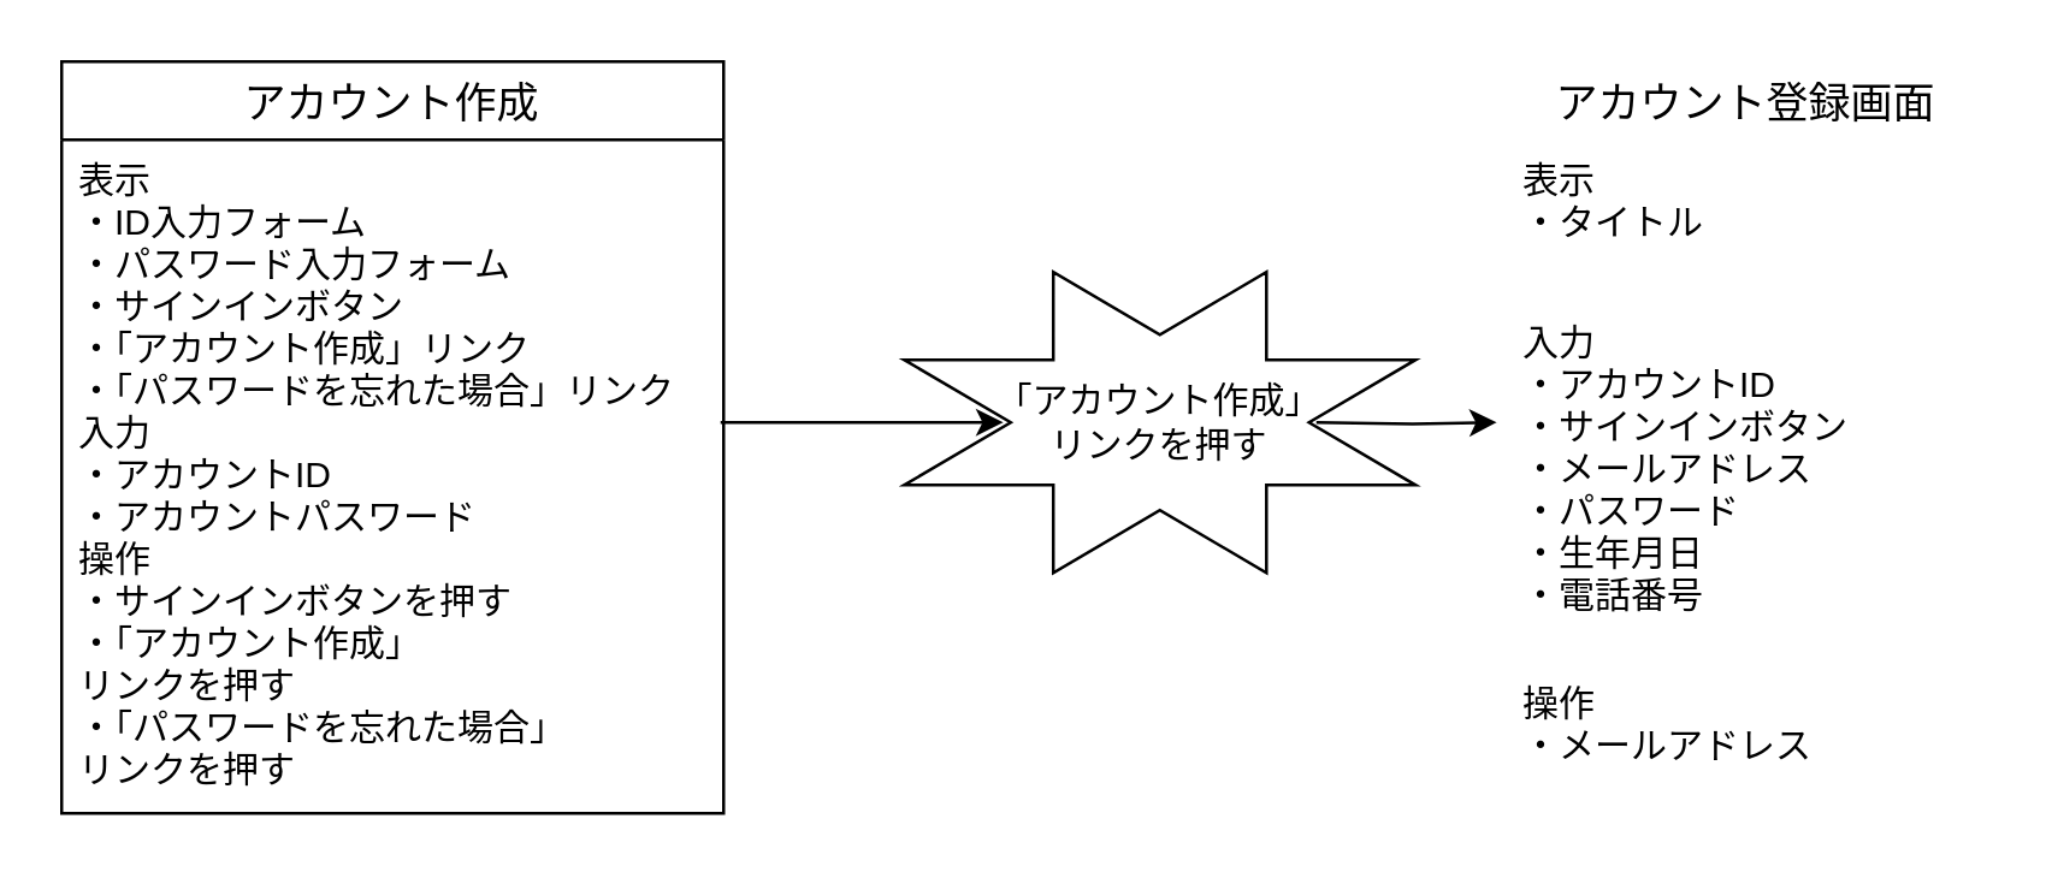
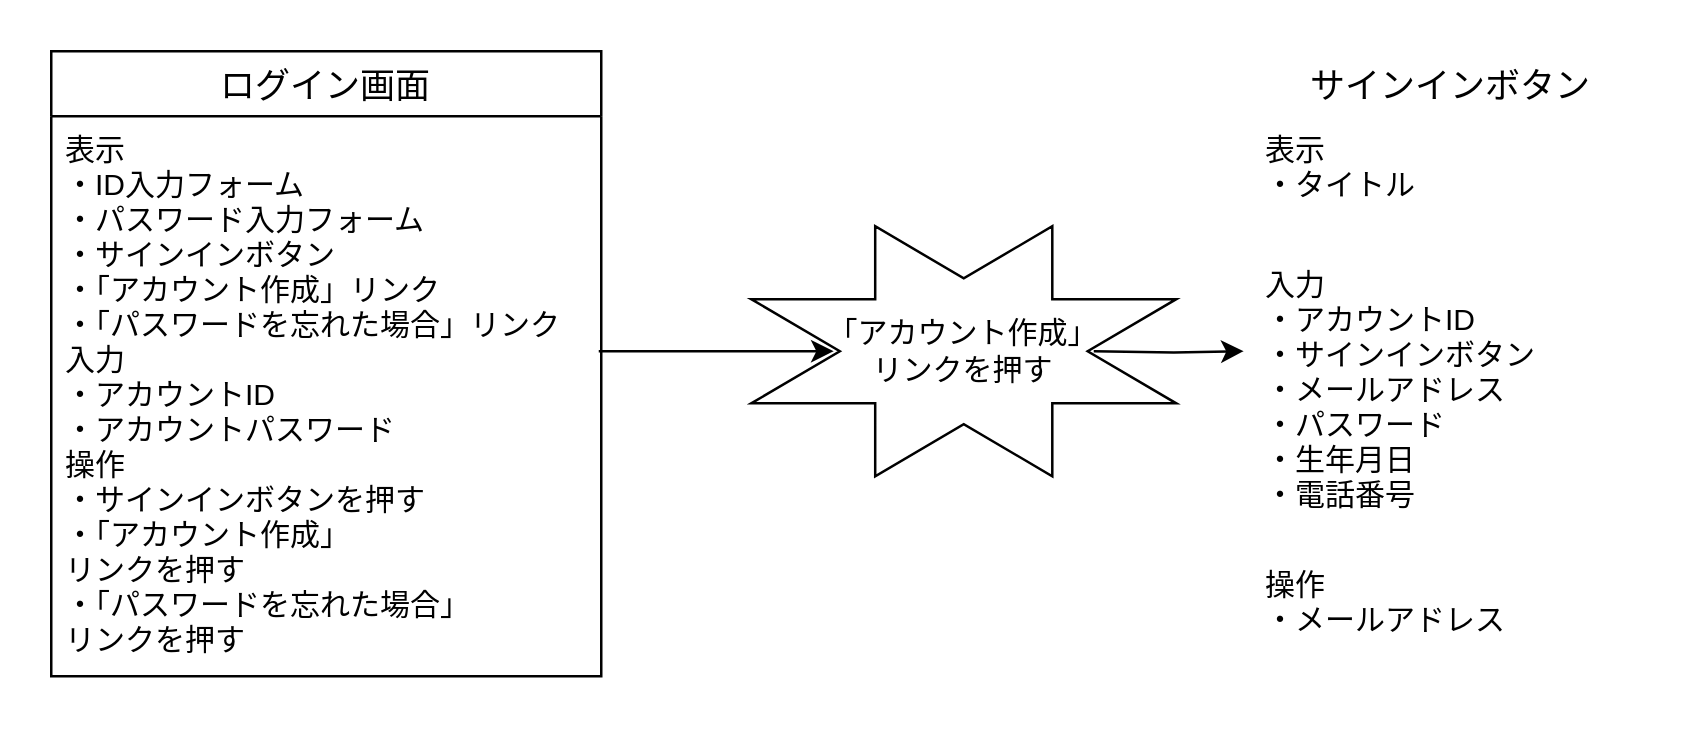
  <mxCell id="0" />
  <mxCell id="1" parent="0" />
- <mxCell id="2" value="アカウント作成" style="swimlane;fontStyle=0;childLayout=stackLayout;horizontal=1;startSize=26;horizontalStack=0;resizeParent=1;resizeParentMax=0;resizeLast=0;collapsible=1;marginBottom=0;align=center;fontSize=14;" parent="1" vertex="1"><mxGeometry x="20" y="20" width="220" height="250" as="geometry" /></mxCell>
+ <mxCell id="2" value="ログイン画面" style="swimlane;fontStyle=0;childLayout=stackLayout;horizontal=1;startSize=26;horizontalStack=0;resizeParent=1;resizeParentMax=0;resizeLast=0;collapsible=1;marginBottom=0;align=center;fontSize=14;" parent="1" vertex="1"><mxGeometry x="20" y="20" width="220" height="250" as="geometry" /></mxCell>
  <mxCell id="3" value="表示&#10;・ID入力フォーム&#10;・パスワード入力フォーム&#10;・サインインボタン&#10;・「アカウント作成」リンク&#10;・「パスワードを忘れた場合」リンク&#10;入力&#10;・アカウントID&#10;・アカウントパスワード&#10;操作&#10;・サインインボタンを押す&#10;・「アカウント作成」&#10;リンクを押す&#10;・「パスワードを忘れた場合」&#10;リンクを押す" style="text;strokeColor=none;fillColor=none;spacingLeft=4;spacingRight=4;overflow=hidden;rotatable=0;points=[[0,0.5],[1,0.5]];portConstraint=eastwest;fontSize=12;" parent="2" vertex="1"><mxGeometry y="26" width="220" height="224" as="geometry" /></mxCell>
  <mxCell id="4" value="" style="endArrow=classic;html=1;entryX=0.194;entryY=0.5;entryDx=0;entryDy=0;entryPerimeter=0;" edge="1" parent="1" target="6"><mxGeometry width="50" height="50" relative="1" as="geometry"><mxPoint x="239" y="140" as="sourcePoint" /><mxPoint x="380" y="140" as="targetPoint" /></mxGeometry></mxCell>
  <mxCell id="5" value="" style="edgeStyle=orthogonalEdgeStyle;rounded=0;orthogonalLoop=1;jettySize=auto;html=1;entryX=-0.019;entryY=0.333;entryDx=0;entryDy=0;entryPerimeter=0;" edge="1" parent="1" target="10"><mxGeometry relative="1" as="geometry"><mxPoint x="437" y="140" as="sourcePoint" /><mxPoint x="490" y="140" as="targetPoint" /></mxGeometry></mxCell>
  <mxCell id="6" value="" style="verticalLabelPosition=bottom;verticalAlign=top;html=1;shape=mxgraph.basic.8_point_star" vertex="1" parent="1"><mxGeometry x="300" y="90" width="170" height="100" as="geometry" /></mxCell>
  <mxCell id="7" value="「アカウント作成」リンクを押す" style="text;html=1;strokeColor=none;fillColor=none;align=center;verticalAlign=middle;whiteSpace=wrap;rounded=0;" vertex="1" parent="1"><mxGeometry x="330" y="130" width="110" height="20" as="geometry" /></mxCell>
- <mxCell id="8" value="アカウント登録画面" style="swimlane;fontStyle=0;childLayout=stackLayout;horizontal=1;startSize=26;horizontalStack=0;resizeParent=1;resizeParentMax=0;resizeLast=0;collapsible=1;marginBottom=0;align=center;fontSize=14;strokeWidth=1;strokeColor=#FFFFFF;" vertex="1" parent="1"><mxGeometry x="500" y="20" width="160" height="250" as="geometry" /></mxCell>
+ <mxCell id="8" value="サインインボタン" style="swimlane;fontStyle=0;childLayout=stackLayout;horizontal=1;startSize=26;horizontalStack=0;resizeParent=1;resizeParentMax=0;resizeLast=0;collapsible=1;marginBottom=0;align=center;fontSize=14;strokeWidth=1;strokeColor=#FFFFFF;" vertex="1" parent="1"><mxGeometry x="500" y="20" width="160" height="250" as="geometry" /></mxCell>
  <mxCell id="9" value="表示&#10;・タイトル&#10;" style="text;strokeColor=none;fillColor=none;spacingLeft=4;spacingRight=4;overflow=hidden;rotatable=0;points=[[0,0.5],[1,0.5]];portConstraint=eastwest;fontSize=12;" vertex="1" parent="8"><mxGeometry y="26" width="160" height="54" as="geometry" /></mxCell>
  <mxCell id="10" value="入力&#10;・アカウントID&#10;・サインインボタン&#10;・メールアドレス&#10;・パスワード&#10;・生年月日&#10;・電話番号&#10;&#10;" style="text;strokeColor=none;fillColor=none;spacingLeft=4;spacingRight=4;overflow=hidden;rotatable=0;points=[[0,0.5],[1,0.5]];portConstraint=eastwest;fontSize=12;" vertex="1" parent="8"><mxGeometry y="80" width="160" height="120" as="geometry" /></mxCell>
  <mxCell id="11" value="操作&#10;・メールアドレス&#10;" style="text;strokeColor=none;fillColor=none;spacingLeft=4;spacingRight=4;overflow=hidden;rotatable=0;points=[[0,0.5],[1,0.5]];portConstraint=eastwest;fontSize=12;" vertex="1" parent="8"><mxGeometry y="200" width="160" height="50" as="geometry" /></mxCell>
